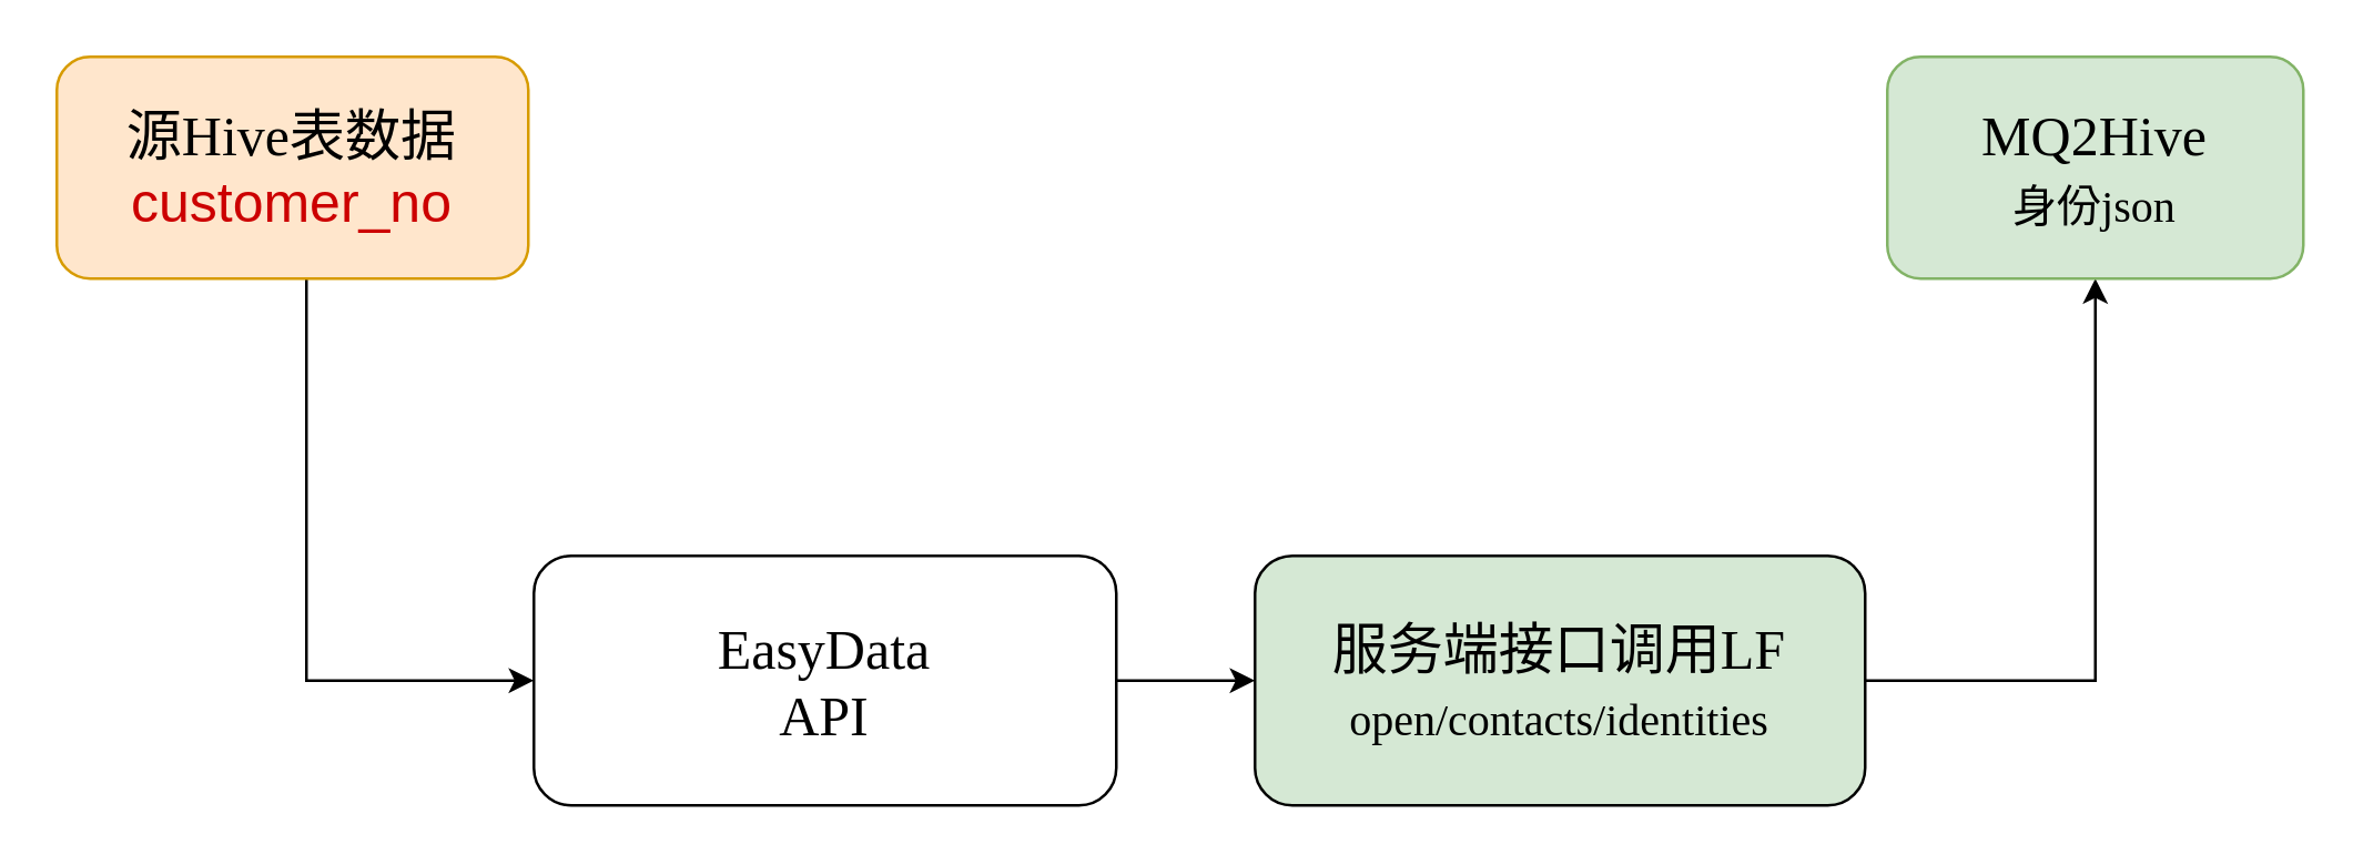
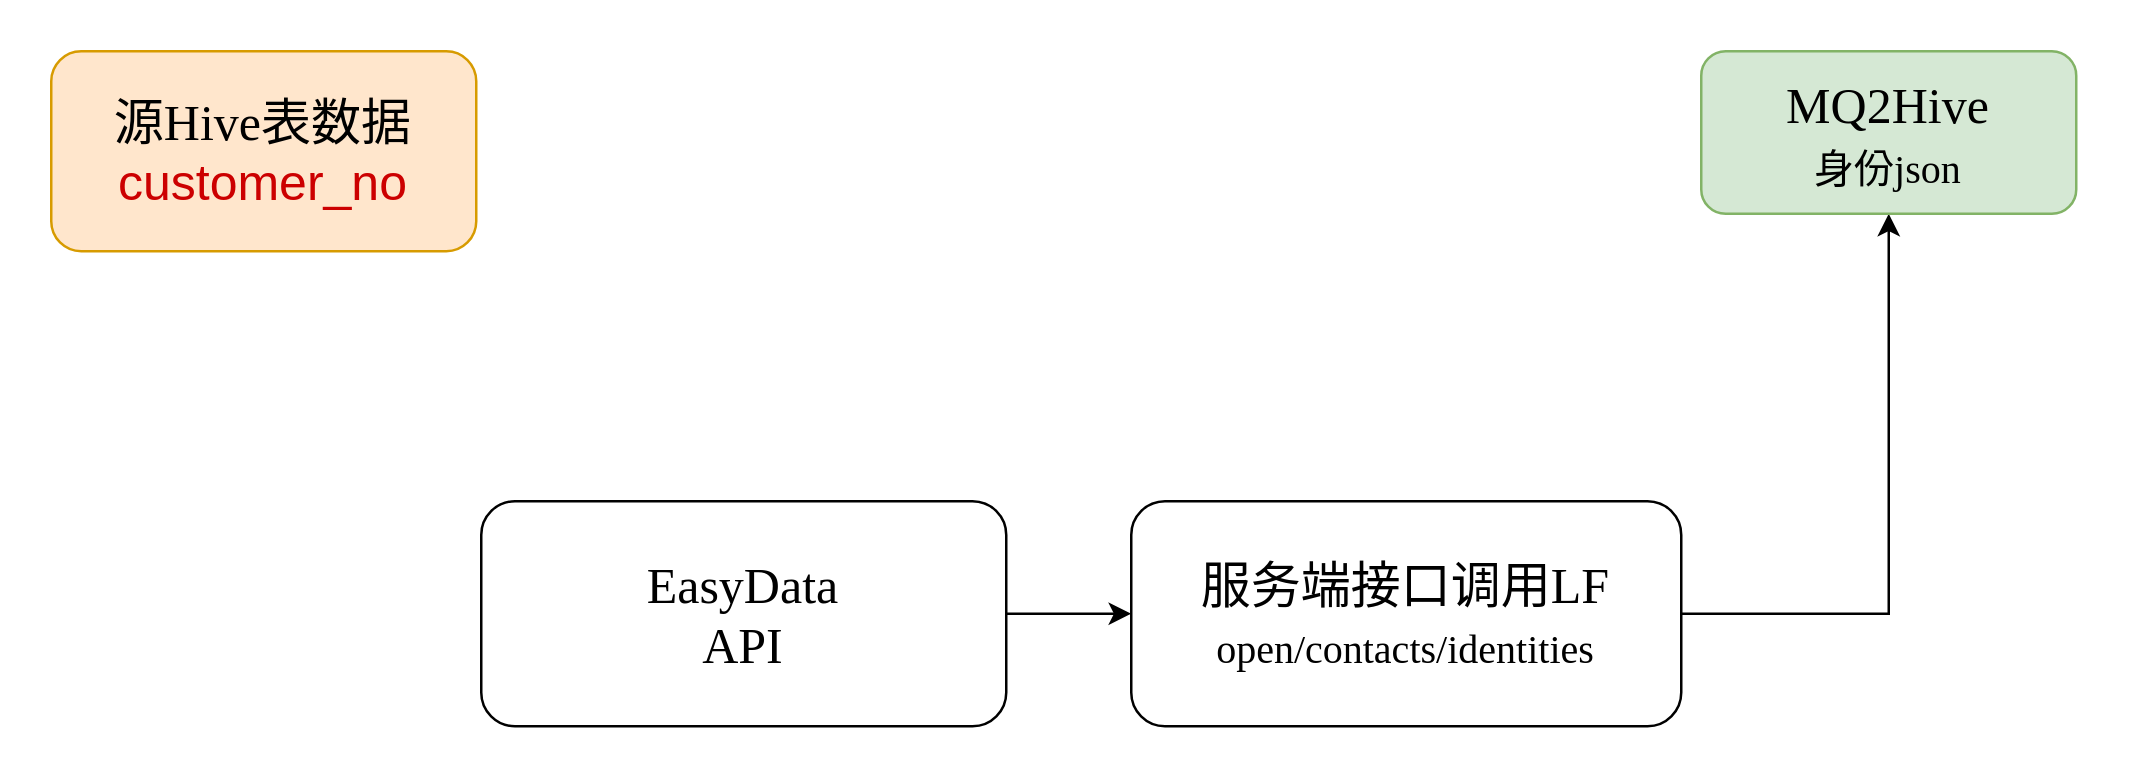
  <mxCell id="0" />
  <mxCell id="1" parent="0" />
- <mxCell id="2" style="edgeStyle=orthogonalEdgeStyle;rounded=0;orthogonalLoop=1;jettySize=auto;html=1;entryX=0;entryY=0.5;entryDx=0;entryDy=0;" edge="1" parent="1" source="3" target="5"><mxGeometry relative="1" as="geometry"><Array as="points"><mxPoint x="110" y="245" /></Array></mxGeometry></mxCell>
  <mxCell id="3" value="&lt;font style=&quot;font-size: 20px;&quot; face=&quot;Verdana&quot;&gt;源Hive表数据&lt;/font&gt;&lt;div style=&quot;font-size: 20px;&quot;&gt;&lt;font color=&quot;#cc0000&quot; style=&quot;font-size: 20px;&quot;&gt;customer_no&lt;/font&gt;&lt;/div&gt;" style="rounded=1;whiteSpace=wrap;html=1;fillColor=#ffe6cc;strokeColor=#d79b00;" vertex="1" parent="1"><mxGeometry x="20" y="20" width="170" height="80" as="geometry" /></mxCell>
  <mxCell id="4" value="" style="edgeStyle=orthogonalEdgeStyle;rounded=0;orthogonalLoop=1;jettySize=auto;html=1;" edge="1" parent="1" source="5" target="7"><mxGeometry relative="1" as="geometry" /></mxCell>
  <mxCell id="5" value="EasyData&lt;div style=&quot;font-size: 20px;&quot;&gt;API&lt;/div&gt;" style="rounded=1;whiteSpace=wrap;html=1;fontFamily=Verdana;fontSize=20;" vertex="1" parent="1"><mxGeometry x="192" y="200" width="210" height="90" as="geometry" /></mxCell>
  <mxCell id="6" style="edgeStyle=orthogonalEdgeStyle;rounded=0;orthogonalLoop=1;jettySize=auto;html=1;entryX=0.5;entryY=1;entryDx=0;entryDy=0;" edge="1" parent="1" source="7" target="8"><mxGeometry relative="1" as="geometry" /></mxCell>
- <mxCell id="7" value="服务端接口调用LF&lt;div style=&quot;&quot;&gt;&lt;font style=&quot;font-size: 16px;&quot;&gt;open/contacts/identities&lt;/font&gt;&lt;br style=&quot;font-size: 20px;&quot;&gt;&lt;/div&gt;" style="rounded=1;whiteSpace=wrap;html=1;fontSize=20;fontFamily=Verdana;fillColor=#d5e8d4;" vertex="1" parent="1"><mxGeometry x="452" y="200" width="220" height="90" as="geometry" /></mxCell>
- <mxCell id="8" value="MQ2Hive&lt;div&gt;&lt;font style=&quot;font-size: 16px;&quot;&gt;身份json&lt;/font&gt;&lt;/div&gt;" style="rounded=1;whiteSpace=wrap;html=1;fillColor=#d5e8d4;strokeColor=#82b366;fontFamily=Verdana;fontSize=20;" vertex="1" parent="1"><mxGeometry x="680" y="20" width="150" height="80" as="geometry" /></mxCell>
+ <mxCell id="7" value="服务端接口调用LF&lt;div style=&quot;&quot;&gt;&lt;font style=&quot;font-size: 16px;&quot;&gt;open/contacts/identities&lt;/font&gt;&lt;br style=&quot;font-size: 20px;&quot;&gt;&lt;/div&gt;" style="rounded=1;whiteSpace=wrap;html=1;fontSize=20;fontFamily=Verdana;" vertex="1" parent="1"><mxGeometry x="452" y="200" width="220" height="90" as="geometry" /></mxCell>
+ <mxCell id="8" value="MQ2Hive&lt;div&gt;&lt;font style=&quot;font-size: 16px;&quot;&gt;身份json&lt;/font&gt;&lt;/div&gt;" style="rounded=1;whiteSpace=wrap;html=1;fillColor=#d5e8d4;strokeColor=#82b366;fontFamily=Verdana;fontSize=20;" vertex="1" parent="1"><mxGeometry x="680" y="20" width="150" height="65" as="geometry" /></mxCell>
